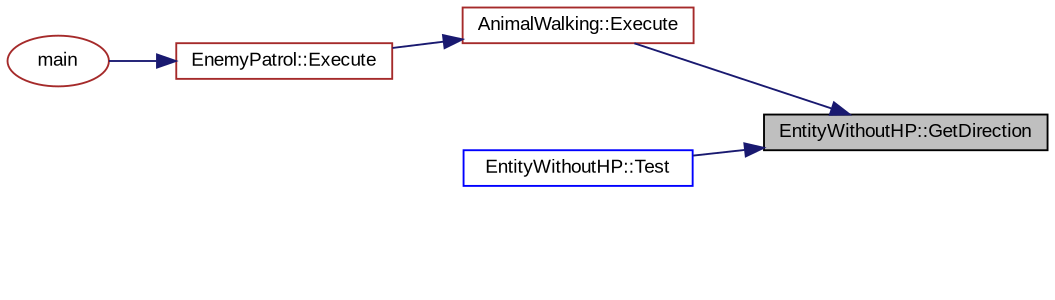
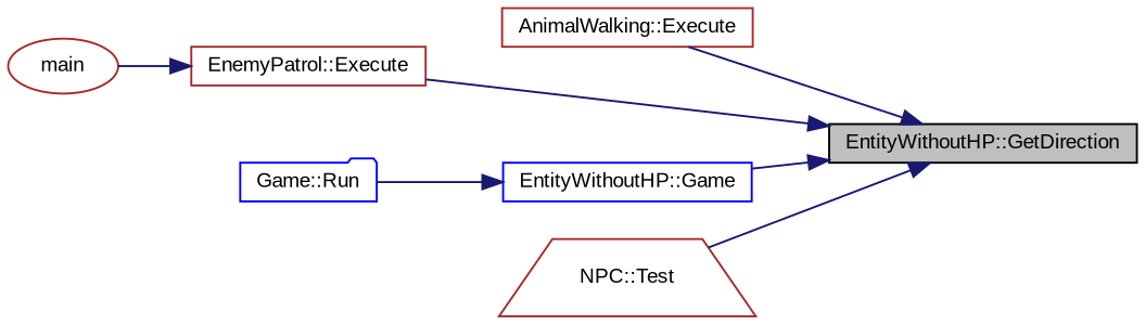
  digraph {
    fontname="Liberation Sans"
    rankdir=RL
    node [color=brown fontname="Liberation Sans" fontsize=10 shape=box]
    edge [color=midnightblue dir=back fontname="Liberation Sans" fontsize=10 labelfontname=Helvetica labelfontsize=10 style=solid]
    n1 [color=black fillcolor=grey75 fontcolor=black height=0.2 label="EntityWithoutHP::GetDirection" style=filled width=0.4]
    n2 [height=0.2 label="AnimalWalking::Execute" width=0.4]
    n3 [height=0.2 label="EnemyPatrol::Execute" width=0.4]
-   n4 [color=blue height=0.2 label="EntityWithoutHP::Test" width=0.4]
+   n4 [color=blue height=0.2 label="EntityWithoutHP::Game" width=0.4]
+   n5 [height=0.2 label="NPC::Test" shape=trapezium width=0.4]
    n6 [height=0.2 label=main shape=ellipse width=0.4]
+   n7 [color=blue height=0.2 label="Game::Run" shape=folder width=0.4]
    n1 -> n2
-   n2 -> n3
+   n1 -> n3
    n1 -> n4
+   n1 -> n5
    n3 -> n6
+   n4 -> n7
  }
